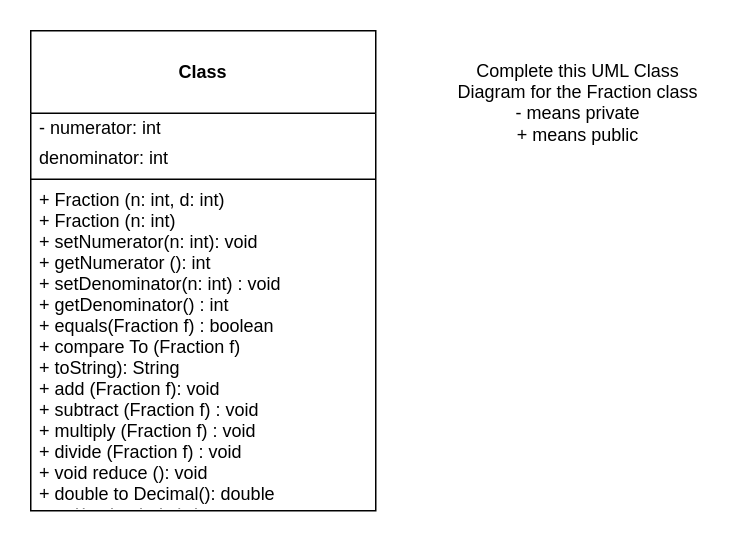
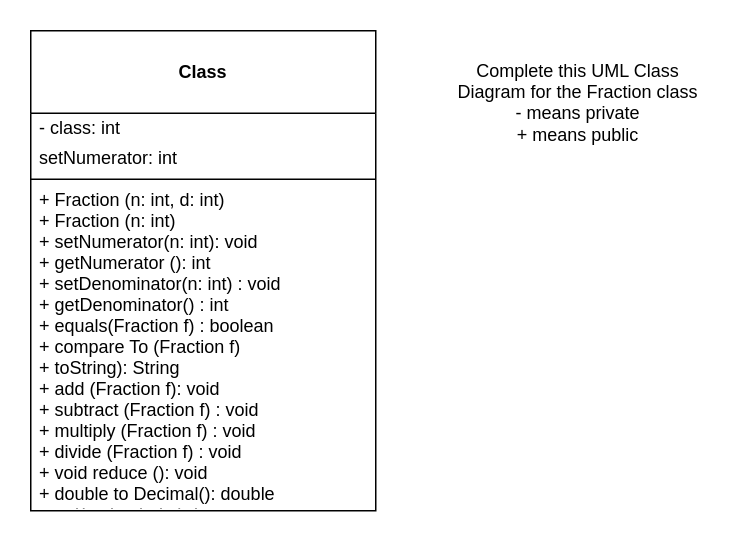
  <mxCell id="0" />
  <mxCell id="1" parent="0" />
  <mxCell id="2" value="&lt;br&gt;&lt;b&gt;Class&lt;/b&gt;&lt;div&gt;&lt;br/&gt;&lt;/div&gt;" style="swimlane;fontStyle=0;align=center;verticalAlign=top;childLayout=stackLayout;horizontal=1;startSize=55;horizontalStack=0;resizeParent=1;resizeParentMax=0;resizeLast=0;collapsible=0;marginBottom=0;html=1;whiteSpace=wrap;" parent="1" vertex="1"><mxGeometry x="20" y="20" width="230" height="320" as="geometry" /></mxCell>
- <mxCell id="3" value="- numerator: int" style="text;html=1;strokeColor=none;fillColor=none;align=left;verticalAlign=middle;spacingLeft=4;spacingRight=4;overflow=hidden;rotatable=0;points=[[0,0.5],[1,0.5]];portConstraint=eastwest;whiteSpace=wrap;" parent="2" vertex="1"><mxGeometry y="55" width="230" height="20" as="geometry" /></mxCell>
- <mxCell id="4" value="denominator: int" style="text;html=1;strokeColor=none;fillColor=none;align=left;verticalAlign=middle;spacingLeft=4;spacingRight=4;overflow=hidden;rotatable=0;points=[[0,0.5],[1,0.5]];portConstraint=eastwest;whiteSpace=wrap;" parent="2" vertex="1"><mxGeometry y="75" width="230" height="20" as="geometry" /></mxCell>
+ <mxCell id="3" value="- class: int" style="text;html=1;strokeColor=none;fillColor=none;align=left;verticalAlign=middle;spacingLeft=4;spacingRight=4;overflow=hidden;rotatable=0;points=[[0,0.5],[1,0.5]];portConstraint=eastwest;whiteSpace=wrap;" parent="2" vertex="1"><mxGeometry y="55" width="230" height="20" as="geometry" /></mxCell>
+ <mxCell id="4" value="setNumerator: int" style="text;html=1;strokeColor=none;fillColor=none;align=left;verticalAlign=middle;spacingLeft=4;spacingRight=4;overflow=hidden;rotatable=0;points=[[0,0.5],[1,0.5]];portConstraint=eastwest;whiteSpace=wrap;" parent="2" vertex="1"><mxGeometry y="75" width="230" height="20" as="geometry" /></mxCell>
  <mxCell id="5" value="" style="line;strokeWidth=1;fillColor=none;align=left;verticalAlign=middle;spacingTop=-1;spacingLeft=3;spacingRight=3;rotatable=0;labelPosition=right;points=[];portConstraint=eastwest;" parent="2" vertex="1"><mxGeometry y="95" width="230" height="8" as="geometry" /></mxCell>
  <mxCell id="6" value="&lt;p style=&quot;margin: 0px; font-variant-numeric: normal; font-variant-east-asian: normal; font-variant-alternates: normal; font-kerning: auto; font-optical-sizing: auto; font-feature-settings: normal; font-variation-settings: normal; font-stretch: normal; line-height: normal;&quot; class=&quot;p1&quot;&gt;+ Fraction (n: int, d: int)&lt;/p&gt;&lt;p style=&quot;margin: 0px; font-variant-numeric: normal; font-variant-east-asian: normal; font-variant-alternates: normal; font-kerning: auto; font-optical-sizing: auto; font-feature-settings: normal; font-variation-settings: normal; font-stretch: normal; line-height: normal;&quot; class=&quot;p1&quot;&gt;+ Fraction (n: int)&lt;/p&gt;&lt;p style=&quot;margin: 0px; font-variant-numeric: normal; font-variant-east-asian: normal; font-variant-alternates: normal; font-kerning: auto; font-optical-sizing: auto; font-feature-settings: normal; font-variation-settings: normal; font-stretch: normal; line-height: normal;&quot; class=&quot;p1&quot;&gt;+ setNumerator(n: int): void&amp;nbsp;&lt;/p&gt;&lt;p style=&quot;margin: 0px; font-variant-numeric: normal; font-variant-east-asian: normal; font-variant-alternates: normal; font-kerning: auto; font-optical-sizing: auto; font-feature-settings: normal; font-variation-settings: normal; font-stretch: normal; line-height: normal;&quot; class=&quot;p1&quot;&gt;+ getNumerator (): int&amp;nbsp;&lt;/p&gt;&lt;p style=&quot;margin: 0px; font-variant-numeric: normal; font-variant-east-asian: normal; font-variant-alternates: normal; font-kerning: auto; font-optical-sizing: auto; font-feature-settings: normal; font-variation-settings: normal; font-stretch: normal; line-height: normal;&quot; class=&quot;p1&quot;&gt;+ setDenominator(n: int) : void&amp;nbsp;&lt;/p&gt;&lt;p style=&quot;margin: 0px; font-variant-numeric: normal; font-variant-east-asian: normal; font-variant-alternates: normal; font-kerning: auto; font-optical-sizing: auto; font-feature-settings: normal; font-variation-settings: normal; font-stretch: normal; line-height: normal;&quot; class=&quot;p1&quot;&gt;+ getDenominator() : int&lt;/p&gt;&lt;p style=&quot;margin: 0px; font-variant-numeric: normal; font-variant-east-asian: normal; font-variant-alternates: normal; font-kerning: auto; font-optical-sizing: auto; font-feature-settings: normal; font-variation-settings: normal; font-stretch: normal; line-height: normal;&quot; class=&quot;p1&quot;&gt;+ equals(Fraction f) : boolean&amp;nbsp;&lt;/p&gt;&lt;p style=&quot;margin: 0px; font-variant-numeric: normal; font-variant-east-asian: normal; font-variant-alternates: normal; font-kerning: auto; font-optical-sizing: auto; font-feature-settings: normal; font-variation-settings: normal; font-stretch: normal; line-height: normal;&quot; class=&quot;p1&quot;&gt;+ compare To (Fraction f)&lt;/p&gt;&lt;p style=&quot;margin: 0px; font-variant-numeric: normal; font-variant-east-asian: normal; font-variant-alternates: normal; font-kerning: auto; font-optical-sizing: auto; font-feature-settings: normal; font-variation-settings: normal; font-stretch: normal; line-height: normal;&quot; class=&quot;p1&quot;&gt;+ toString): String&amp;nbsp;&lt;/p&gt;&lt;p style=&quot;margin: 0px; font-variant-numeric: normal; font-variant-east-asian: normal; font-variant-alternates: normal; font-kerning: auto; font-optical-sizing: auto; font-feature-settings: normal; font-variation-settings: normal; font-stretch: normal; line-height: normal;&quot; class=&quot;p1&quot;&gt;+ add (Fraction f): void&amp;nbsp;&lt;/p&gt;&lt;p style=&quot;margin: 0px; font-variant-numeric: normal; font-variant-east-asian: normal; font-variant-alternates: normal; font-kerning: auto; font-optical-sizing: auto; font-feature-settings: normal; font-variation-settings: normal; font-stretch: normal; line-height: normal;&quot; class=&quot;p1&quot;&gt;+ subtract (Fraction f) : void&amp;nbsp;&lt;/p&gt;&lt;p style=&quot;margin: 0px; font-variant-numeric: normal; font-variant-east-asian: normal; font-variant-alternates: normal; font-kerning: auto; font-optical-sizing: auto; font-feature-settings: normal; font-variation-settings: normal; font-stretch: normal; line-height: normal;&quot; class=&quot;p1&quot;&gt;+ multiply (Fraction f) : void&amp;nbsp;&lt;/p&gt;&lt;p style=&quot;margin: 0px; font-variant-numeric: normal; font-variant-east-asian: normal; font-variant-alternates: normal; font-kerning: auto; font-optical-sizing: auto; font-feature-settings: normal; font-variation-settings: normal; font-stretch: normal; line-height: normal;&quot; class=&quot;p1&quot;&gt;+ divide (Fraction f) : void&amp;nbsp;&lt;/p&gt;&lt;p style=&quot;margin: 0px; font-variant-numeric: normal; font-variant-east-asian: normal; font-variant-alternates: normal; font-kerning: auto; font-optical-sizing: auto; font-feature-settings: normal; font-variation-settings: normal; font-stretch: normal; line-height: normal;&quot; class=&quot;p1&quot;&gt;+ void reduce (): void&amp;nbsp;&lt;/p&gt;&lt;p style=&quot;margin: 0px; font-variant-numeric: normal; font-variant-east-asian: normal; font-variant-alternates: normal; font-kerning: auto; font-optical-sizing: auto; font-feature-settings: normal; font-variation-settings: normal; font-stretch: normal; line-height: normal;&quot; class=&quot;p1&quot;&gt;+ double to Decimal(): double&lt;/p&gt;&lt;p style=&quot;margin: 0px; font-variant-numeric: normal; font-variant-east-asian: normal; font-variant-alternates: normal; font-kerning: auto; font-optical-sizing: auto; font-feature-settings: normal; font-variation-settings: normal; font-stretch: normal; line-height: normal;&quot; class=&quot;p1&quot;&gt;- gcd( a: int, b: int): int&lt;/p&gt;" style="text;html=1;strokeColor=none;fillColor=none;align=left;verticalAlign=middle;spacingLeft=4;spacingRight=4;overflow=hidden;rotatable=0;points=[[0,0.5],[1,0.5]];portConstraint=eastwest;whiteSpace=wrap;" parent="2" vertex="1"><mxGeometry y="103" width="230" height="217" as="geometry" /></mxCell>
  <mxCell id="7" value="&lt;div&gt;Complete this UML Class Diagram for the Fraction class&lt;/div&gt;&lt;div&gt;- means private&lt;/div&gt;&lt;div&gt;+ means public&lt;br&gt;&lt;/div&gt;&lt;div&gt;&lt;br&gt;&lt;/div&gt;" style="text;strokeColor=none;align=center;fillColor=none;html=1;verticalAlign=middle;whiteSpace=wrap;rounded=0;" parent="1" vertex="1"><mxGeometry x="300" y="60" width="170" height="30" as="geometry" /></mxCell>
